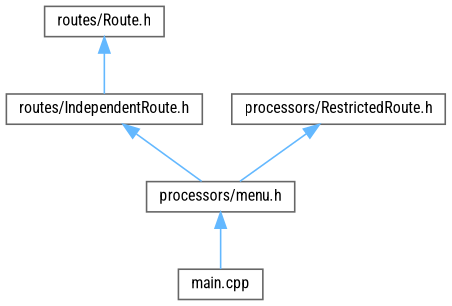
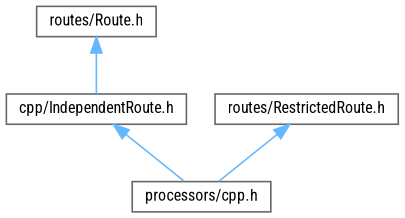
  digraph {
    fontname="Roboto Condensed"
    node [color=grey40 fillcolor=white fontname="Roboto Condensed" fontsize=10 shape=box style=filled]
    edge [color=steelblue1 dir=back fontname="Roboto Condensed" fontsize=10 labelfontname=Helvetica labelfontsize=10 style=solid]
    n1 [height=0.2 label="routes/Route.h" width=0.4]
-   n2 [height=0.2 label="routes/IndependentRoute.h" width=0.4]
-   n3 [height=0.2 label="processors/menu.h" width=0.4]
-   n4 [height=0.2 label="processors/RestrictedRoute.h" width=0.4]
-   n5 [height=0.2 label="main.cpp" width=0.4]
+   n2 [height=0.2 label="cpp/IndependentRoute.h" width=0.4]
+   n3 [height=0.2 label="processors/cpp.h" width=0.4]
+   n4 [height=0.2 label="routes/RestrictedRoute.h" width=0.4]
    n1 -> n2
    n2 -> n3
-   n3 -> n5
    n4 -> n3
  }
